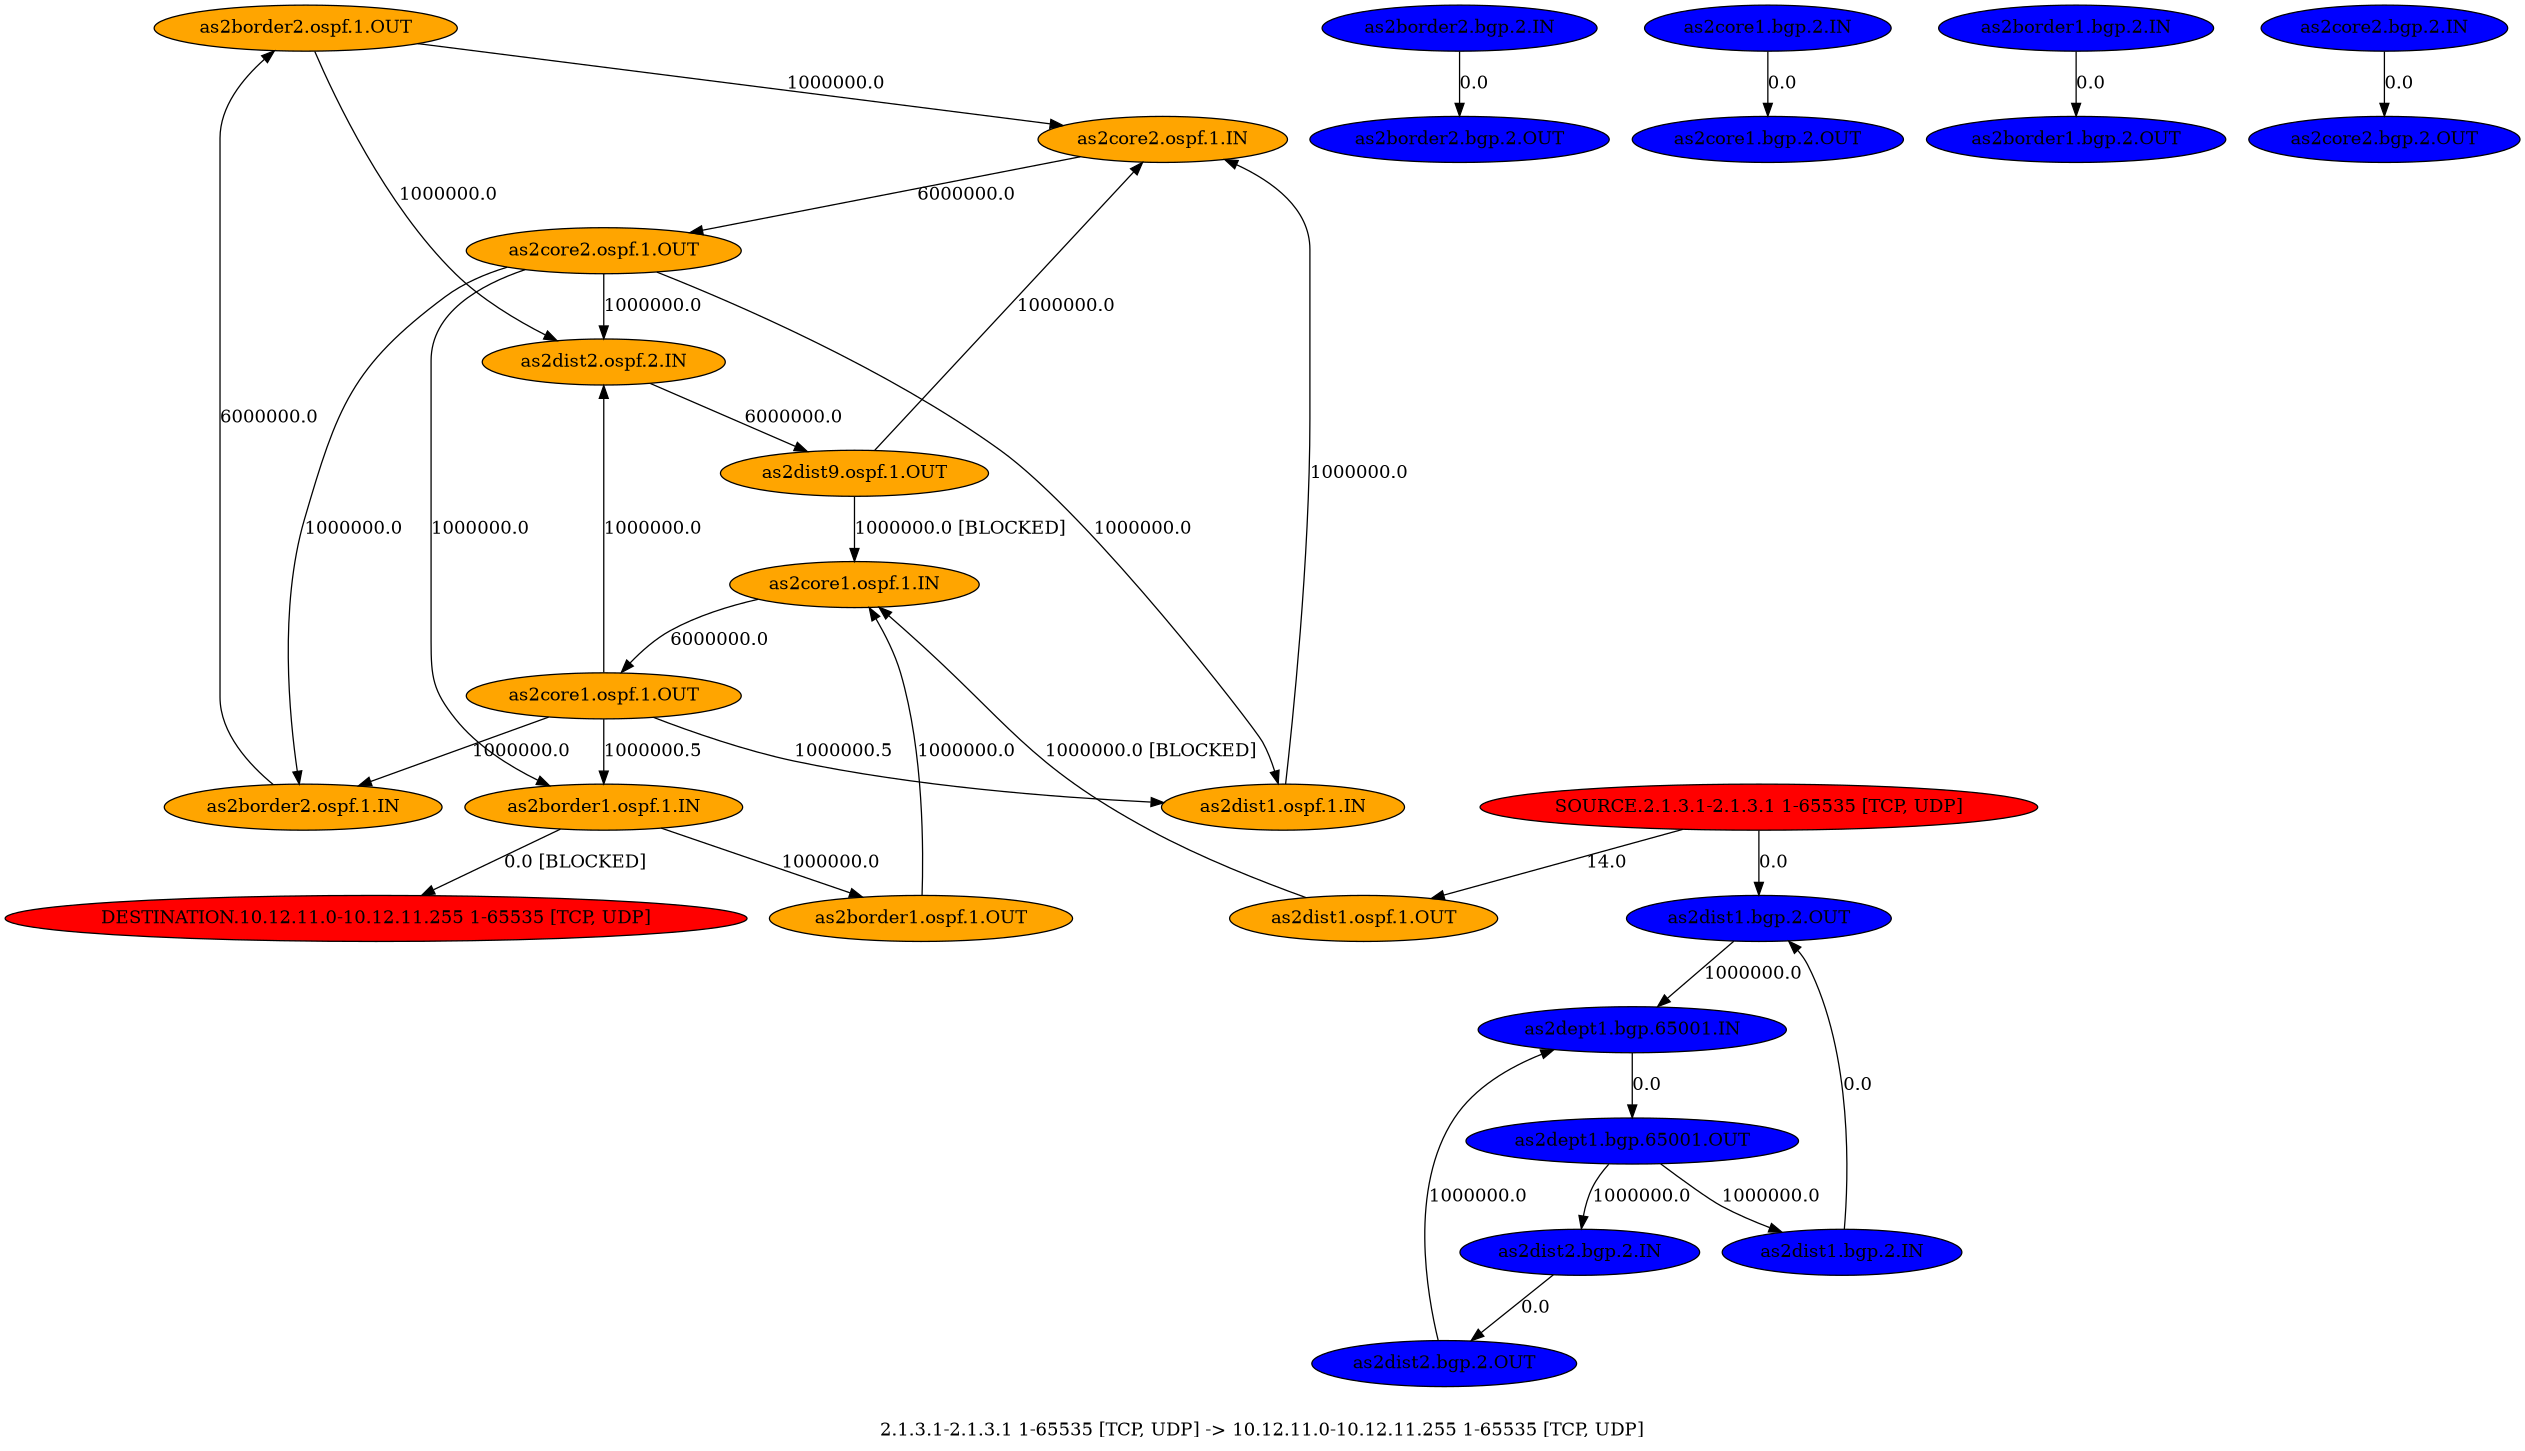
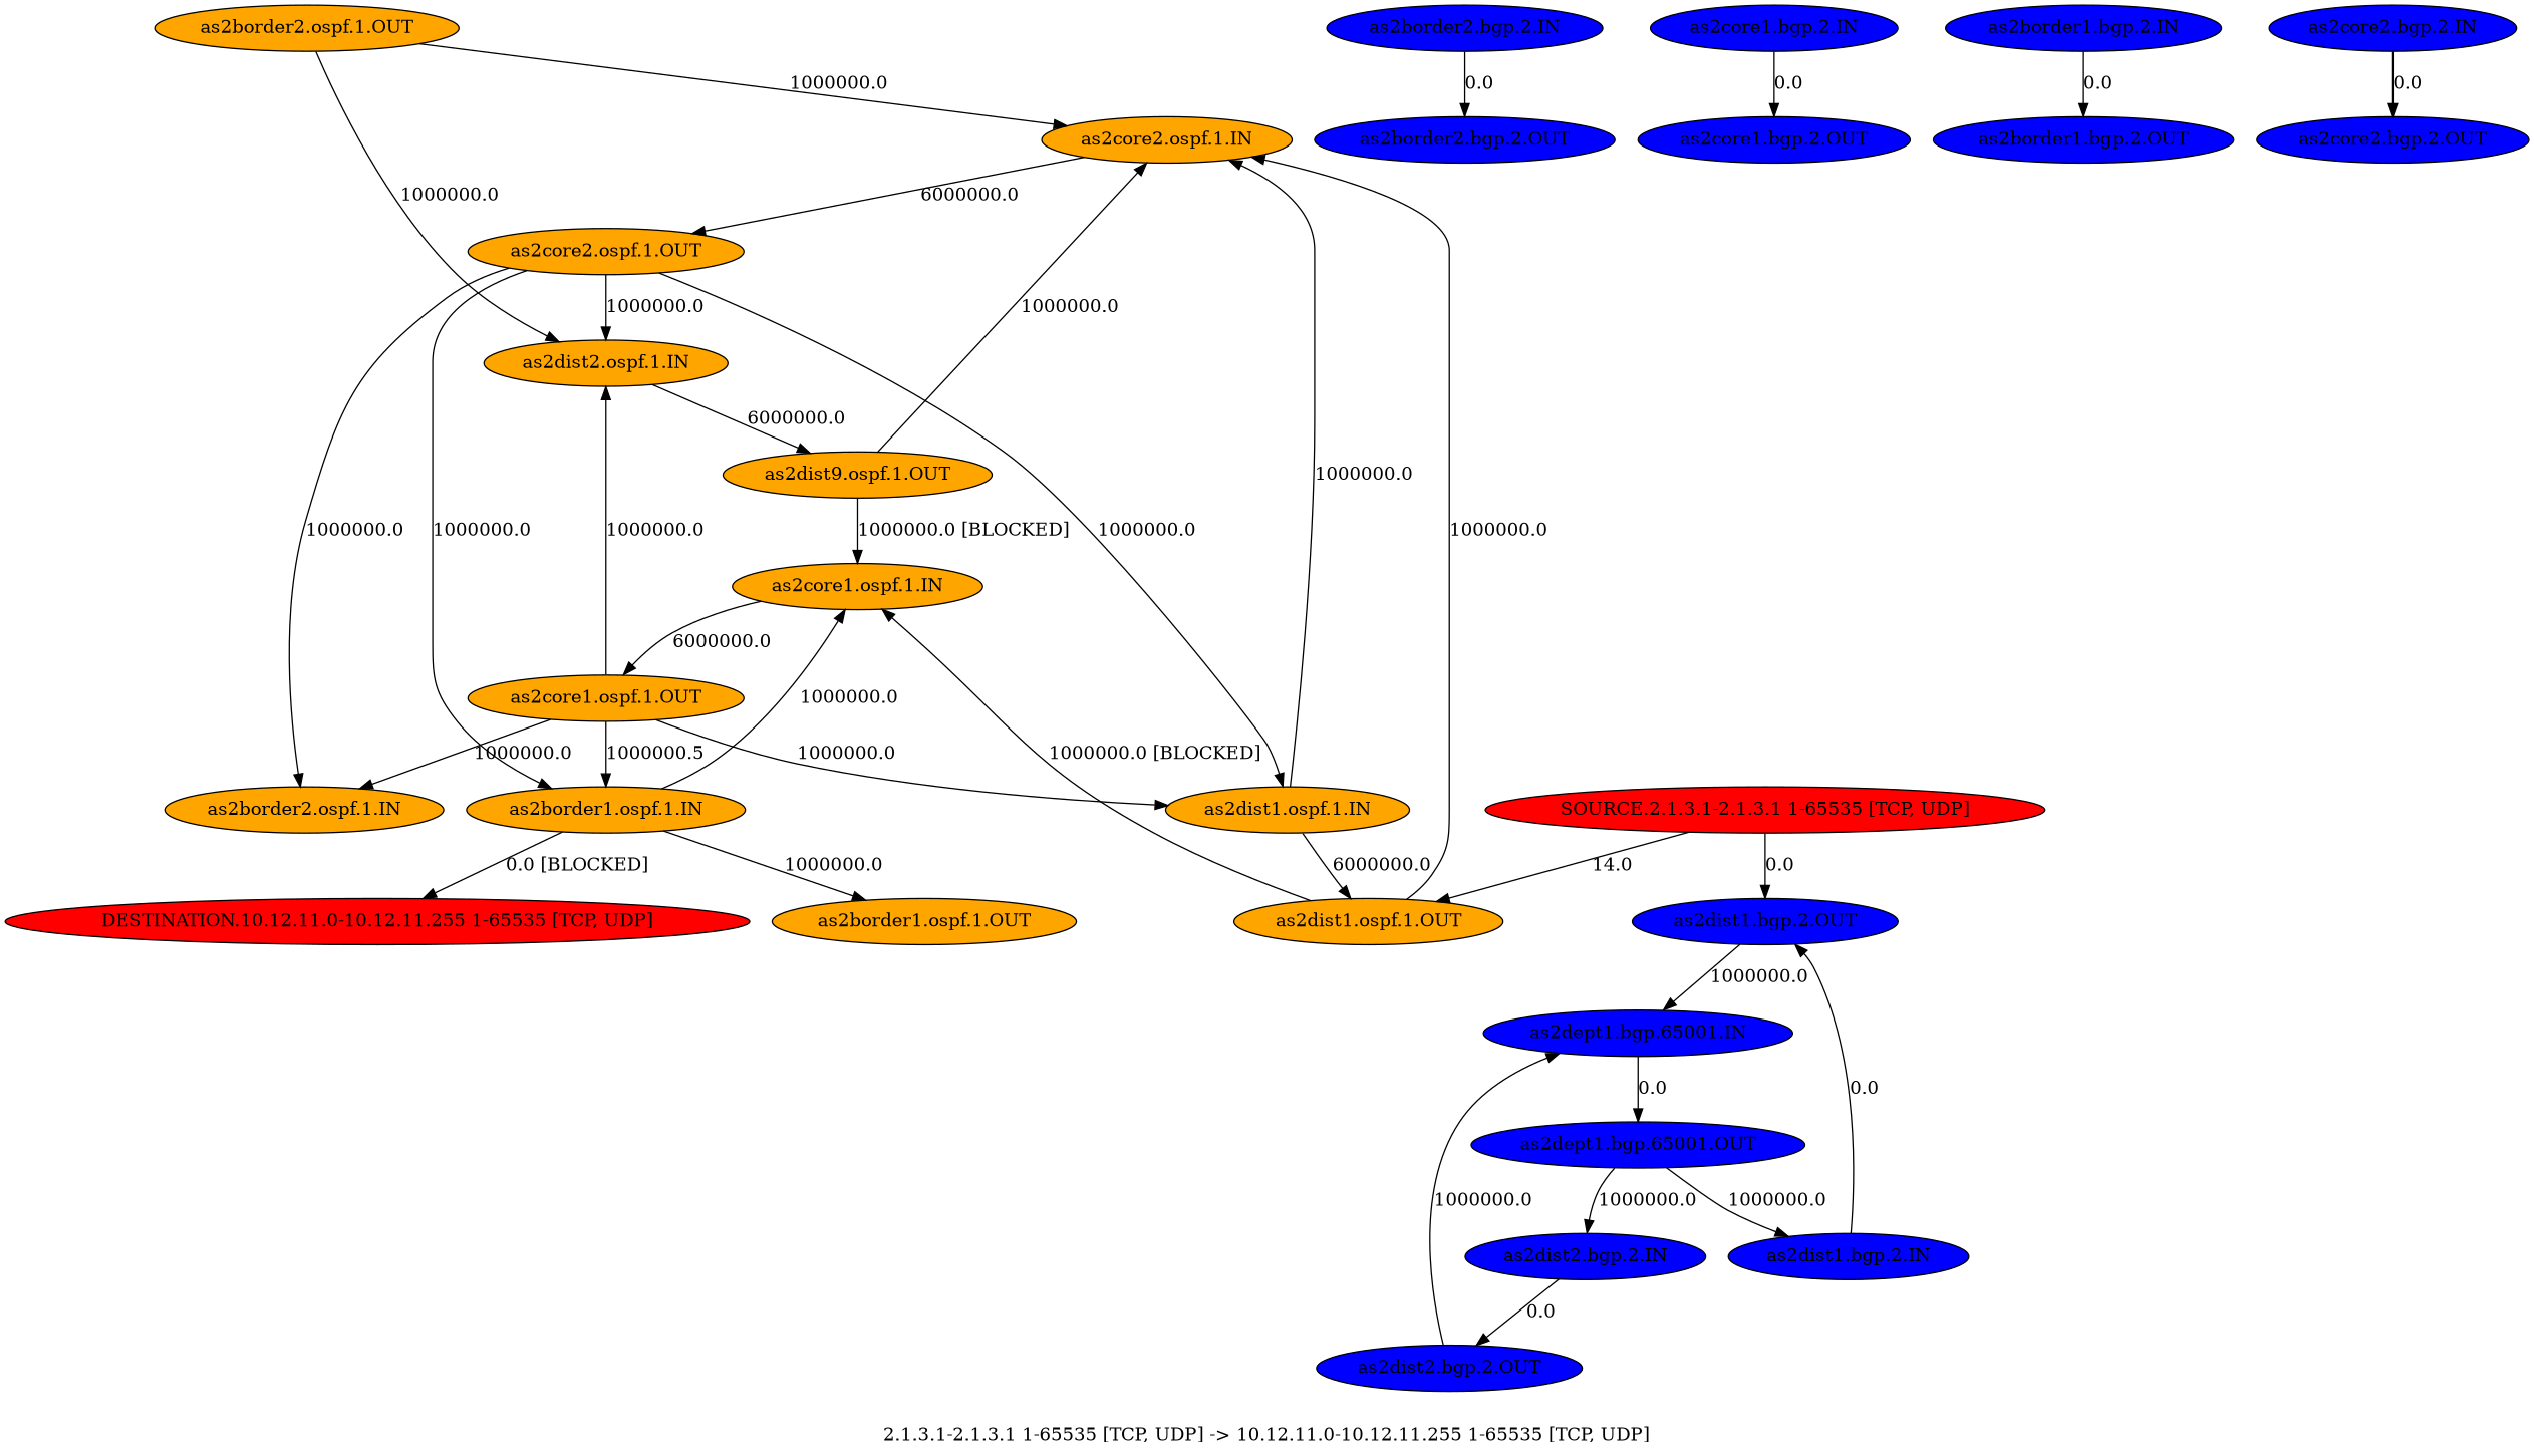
  digraph {
    label="2.1.3.1-2.1.3.1 1-65535 [TCP, UDP] -> 10.12.11.0-10.12.11.255 1-65535 [TCP, UDP]"
    node [fillcolor=blue shape=oval style=filled]
    "as2border2.ospf.1.OUT" [fillcolor=orange]
    "as2core2.ospf.1.IN" [fillcolor=orange]
-   "as2dist2.ospf.1.IN" [fillcolor=orange label="as2dist2.ospf.2.IN"]
+   "as2dist2.ospf.1.IN" [fillcolor=orange]
    "as2core1.ospf.1.IN" [fillcolor=orange]
    "as2core1.ospf.1.OUT" [fillcolor=orange]
    "as2core2.ospf.1.OUT" [fillcolor=orange]
    "as2border1.ospf.1.IN" [fillcolor=orange]
    "as2border2.ospf.1.IN" [fillcolor=orange]
    "as2dist1.ospf.1.IN" [fillcolor=orange]
    "as2dist1.bgp.2.OUT"
    "as2dept1.bgp.65001.IN"
    "as2dept1.bgp.65001.OUT"
    "as2dist1.bgp.2.IN"
    "as2dist2.bgp.2.IN"
    "as2dist1.ospf.1.OUT" [fillcolor=orange]
    "as2border1.ospf.1.OUT" [fillcolor=orange]
    "DESTINATION.10.12.11.0-10.12.11.255 1-65535 [TCP, UDP]" [fillcolor=red]
    n18 [fillcolor=orange label="as2dist9.ospf.1.OUT"]
    "as2dist2.bgp.2.OUT"
    "as2border2.bgp.2.IN"
    "as2border2.bgp.2.OUT"
    "as2core1.bgp.2.IN"
    "as2core1.bgp.2.OUT"
    "as2border1.bgp.2.IN"
    "as2border1.bgp.2.OUT"
    "as2core2.bgp.2.IN"
    "as2core2.bgp.2.OUT"
    "SOURCE.2.1.3.1-2.1.3.1 1-65535 [TCP, UDP]" [fillcolor=red]
    "as2border2.ospf.1.OUT" -> "as2core2.ospf.1.IN" [label=1000000.0]
    "as2border2.ospf.1.OUT" -> "as2dist2.ospf.1.IN" [label=1000000.0]
    "as2core2.ospf.1.IN" -> "as2core2.ospf.1.OUT" [label=6000000.0]
    "as2dist2.ospf.1.IN" -> n18 [label=6000000.0]
    "as2core1.ospf.1.IN" -> "as2core1.ospf.1.OUT" [label=6000000.0]
    "as2core1.ospf.1.OUT" -> "as2dist2.ospf.1.IN" [label=1000000.0]
    "as2core1.ospf.1.OUT" -> "as2border1.ospf.1.IN" [label=1000000.5]
    "as2core1.ospf.1.OUT" -> "as2border2.ospf.1.IN" [label=1000000.0]
-   "as2core1.ospf.1.OUT" -> "as2dist1.ospf.1.IN" [label=1000000.5]
+   "as2core1.ospf.1.OUT" -> "as2dist1.ospf.1.IN" [label=1000000.0]
    "as2core2.ospf.1.OUT" -> "as2dist2.ospf.1.IN" [label=1000000.0]
    "as2core2.ospf.1.OUT" -> "as2border1.ospf.1.IN" [label=1000000.0]
    "as2core2.ospf.1.OUT" -> "as2border2.ospf.1.IN" [label=1000000.0]
    "as2core2.ospf.1.OUT" -> "as2dist1.ospf.1.IN" [label=1000000.0]
    "as2border1.ospf.1.IN" -> "as2border1.ospf.1.OUT" [label=1000000.0]
    "as2border1.ospf.1.IN" -> "DESTINATION.10.12.11.0-10.12.11.255 1-65535 [TCP, UDP]" [label="0.0 [BLOCKED]"]
-   "as2border2.ospf.1.IN" -> "as2border2.ospf.1.OUT" [label=6000000.0]
    "as2dist1.ospf.1.IN" -> "as2core2.ospf.1.IN" [label=1000000.0]
+   "as2dist1.ospf.1.IN" -> "as2dist1.ospf.1.OUT" [label=6000000.0]
    "as2dist1.bgp.2.OUT" -> "as2dept1.bgp.65001.IN" [label=1000000.0]
    "as2dept1.bgp.65001.IN" -> "as2dept1.bgp.65001.OUT" [label=0.0]
    "as2dept1.bgp.65001.OUT" -> "as2dist1.bgp.2.IN" [label=1000000.0]
    "as2dept1.bgp.65001.OUT" -> "as2dist2.bgp.2.IN" [label=1000000.0]
    "as2dist1.bgp.2.IN" -> "as2dist1.bgp.2.OUT" [label=0.0]
    "as2dist2.bgp.2.IN" -> "as2dist2.bgp.2.OUT" [label=0.0]
+   "as2dist1.ospf.1.OUT" -> "as2core2.ospf.1.IN" [label=1000000.0]
    "as2dist1.ospf.1.OUT" -> "as2core1.ospf.1.IN" [label="1000000.0 [BLOCKED]"]
-   "as2border1.ospf.1.OUT" -> "as2core1.ospf.1.IN" [label=1000000.0]
+   "as2border1.ospf.1.IN" -> "as2core1.ospf.1.IN" [label=1000000.0]
    n18 -> "as2core2.ospf.1.IN" [label=1000000.0]
    n18 -> "as2core1.ospf.1.IN" [label="1000000.0 [BLOCKED]"]
    "as2dist2.bgp.2.OUT" -> "as2dept1.bgp.65001.IN" [label=1000000.0]
    "as2border2.bgp.2.IN" -> "as2border2.bgp.2.OUT" [label=0.0]
    "as2core1.bgp.2.IN" -> "as2core1.bgp.2.OUT" [label=0.0]
    "as2border1.bgp.2.IN" -> "as2border1.bgp.2.OUT" [label=0.0]
    "as2core2.bgp.2.IN" -> "as2core2.bgp.2.OUT" [label=0.0]
    "SOURCE.2.1.3.1-2.1.3.1 1-65535 [TCP, UDP]" -> "as2dist1.bgp.2.OUT" [label=0.0]
    "SOURCE.2.1.3.1-2.1.3.1 1-65535 [TCP, UDP]" -> "as2dist1.ospf.1.OUT" [label=14.0]
  }
